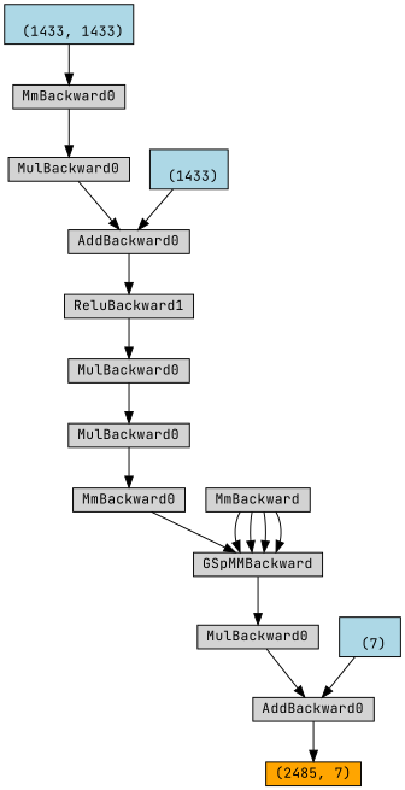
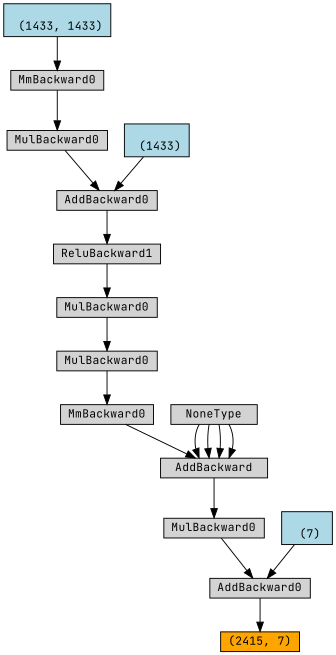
  digraph {
    fontname="JetBrains Mono"
    node [align=left fontname="JetBrains Mono" fontsize=12 ranksep=0.1 shape=box style=filled]
    edge [fontname="JetBrains Mono"]
-   n1 [fillcolor=orange height=0.2 label="(2485, 7)"]
+   n1 [fillcolor=orange height=0.2 label="(2415, 7)"]
    n2 [height=0.2 label=AddBackward0]
    n3 [height=0.2 label=MulBackward0]
-   n4 [height=0.2 label=GSpMMBackward]
+   n4 [height=0.2 label=AddBackward]
    n5 [height=0.2 label=MmBackward0]
    n6 [height=0.2 label=MulBackward0]
    n7 [height=0.2 label=MulBackward0]
    n8 [height=0.2 label=ReluBackward1]
    n9 [height=0.2 label=AddBackward0]
    n10 [height=0.2 label=MulBackward0]
    n11 [height=0.2 label=MmBackward0]
    n12 [fillcolor=lightblue height=0.2 label="\n (1433, 1433)"]
    n13 [fillcolor=lightblue height=0.2 label="\n (1433)"]
-   n14 [height=0.2 label=MmBackward]
+   n14 [height=0.2 label=NoneType]
    n15 [fillcolor=lightblue height=0.2 label="\n (7)"]
    n2 -> n1
    n3 -> n2
    n4 -> n3
    n5 -> n4
    n6 -> n5
    n7 -> n6
    n8 -> n7
    n9 -> n8
    n10 -> n9
    n11 -> n10
    n12 -> n11
    n13 -> n9
    n14 -> n4
    n14 -> n4
    n14 -> n4
    n14 -> n4
    n15 -> n2
  }
